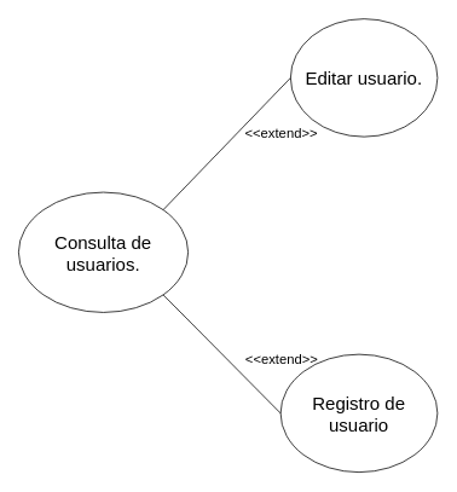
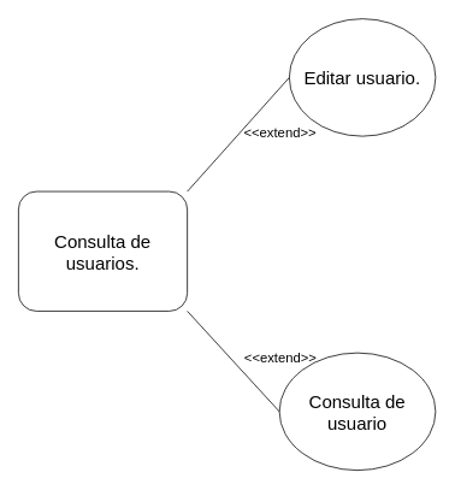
  <mxCell id="0" />
  <mxCell id="1" parent="0" />
- <mxCell id="2" value="&lt;font style=&quot;font-size: 20px;&quot;&gt;Registro de usuario&lt;/font&gt;" style="ellipse;whiteSpace=wrap;html=1;strokeWidth=1;" vertex="1" parent="1"><mxGeometry x="309" y="390" width="173" height="130" as="geometry" /></mxCell>
+ <mxCell id="2" value="&lt;font style=&quot;font-size: 20px;&quot;&gt;Consulta de usuario&lt;/font&gt;" style="ellipse;whiteSpace=wrap;html=1;strokeWidth=1;" vertex="1" parent="1"><mxGeometry x="309" y="390" width="173" height="130" as="geometry" /></mxCell>
  <mxCell id="3" value="&lt;font style=&quot;font-size: 20px;&quot;&gt;Editar usuario.&lt;/font&gt;" style="ellipse;whiteSpace=wrap;html=1;strokeWidth=1;" vertex="1" parent="1"><mxGeometry x="320" y="20" width="162" height="130" as="geometry" /></mxCell>
- <mxCell id="4" value="&lt;font style=&quot;font-size: 20px;&quot;&gt;Consulta de usuarios.&lt;/font&gt;" style="ellipse;whiteSpace=wrap;html=1;direction=south;strokeWidth=1;" vertex="1" parent="1"><mxGeometry x="20" y="211.25" width="187" height="132.5" as="geometry" /></mxCell>
+ <mxCell id="4" value="&lt;font style=&quot;font-size: 20px;&quot;&gt;Consulta de usuarios.&lt;/font&gt;" style="whiteSpace=wrap;html=1;direction=south;strokeWidth=1;rounded=1;" vertex="1" parent="1"><mxGeometry x="20" y="211.25" width="187" height="132.5" as="geometry" /></mxCell>
  <mxCell id="5" value="" style="endArrow=none;html=1;rounded=0;exitX=0;exitY=0;exitDx=0;exitDy=0;entryX=0;entryY=0.5;entryDx=0;entryDy=0;strokeWidth=1;" edge="1" parent="1" source="4" target="3"><mxGeometry width="50" height="50" relative="1" as="geometry"><mxPoint x="113" y="280" as="sourcePoint" /><mxPoint x="163" y="230" as="targetPoint" /></mxGeometry></mxCell>
  <mxCell id="6" value="" style="endArrow=none;html=1;rounded=0;exitX=1;exitY=0;exitDx=0;exitDy=0;entryX=0;entryY=0.5;entryDx=0;entryDy=0;strokeWidth=1;" edge="1" parent="1" source="4" target="2"><mxGeometry width="50" height="50" relative="1" as="geometry"><mxPoint x="113" y="360" as="sourcePoint" /><mxPoint x="163" y="310" as="targetPoint" /></mxGeometry></mxCell>
  <mxCell id="7" value="&lt;font style=&quot;font-size: 15px;&quot;&gt;&amp;lt;&amp;lt;extend&amp;gt;&amp;gt;&lt;/font&gt;" style="text;html=1;align=center;verticalAlign=middle;whiteSpace=wrap;rounded=0;strokeWidth=1;" vertex="1" parent="1"><mxGeometry x="280" y="130" width="60" height="30" as="geometry" /></mxCell>
  <mxCell id="8" value="&lt;font style=&quot;font-size: 15px;&quot;&gt;&amp;lt;&amp;lt;extend&amp;gt;&amp;gt;&lt;/font&gt;" style="text;html=1;align=center;verticalAlign=middle;whiteSpace=wrap;rounded=0;strokeWidth=1;" vertex="1" parent="1"><mxGeometry x="273.5" y="380" width="73" height="30" as="geometry" /></mxCell>
